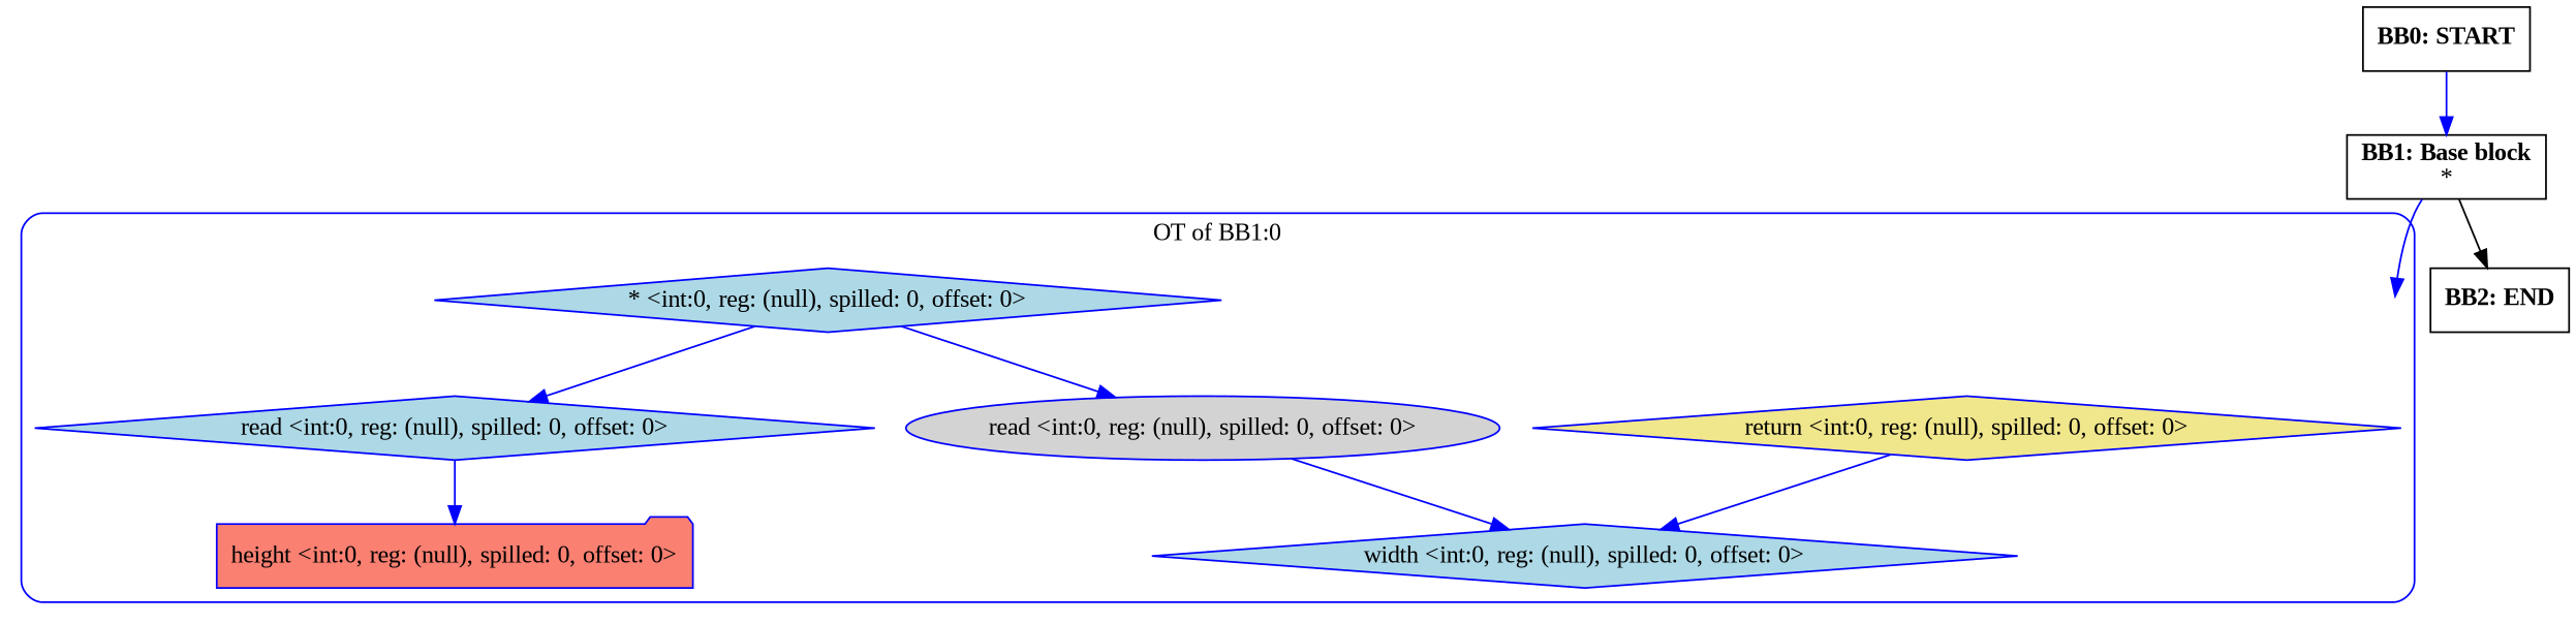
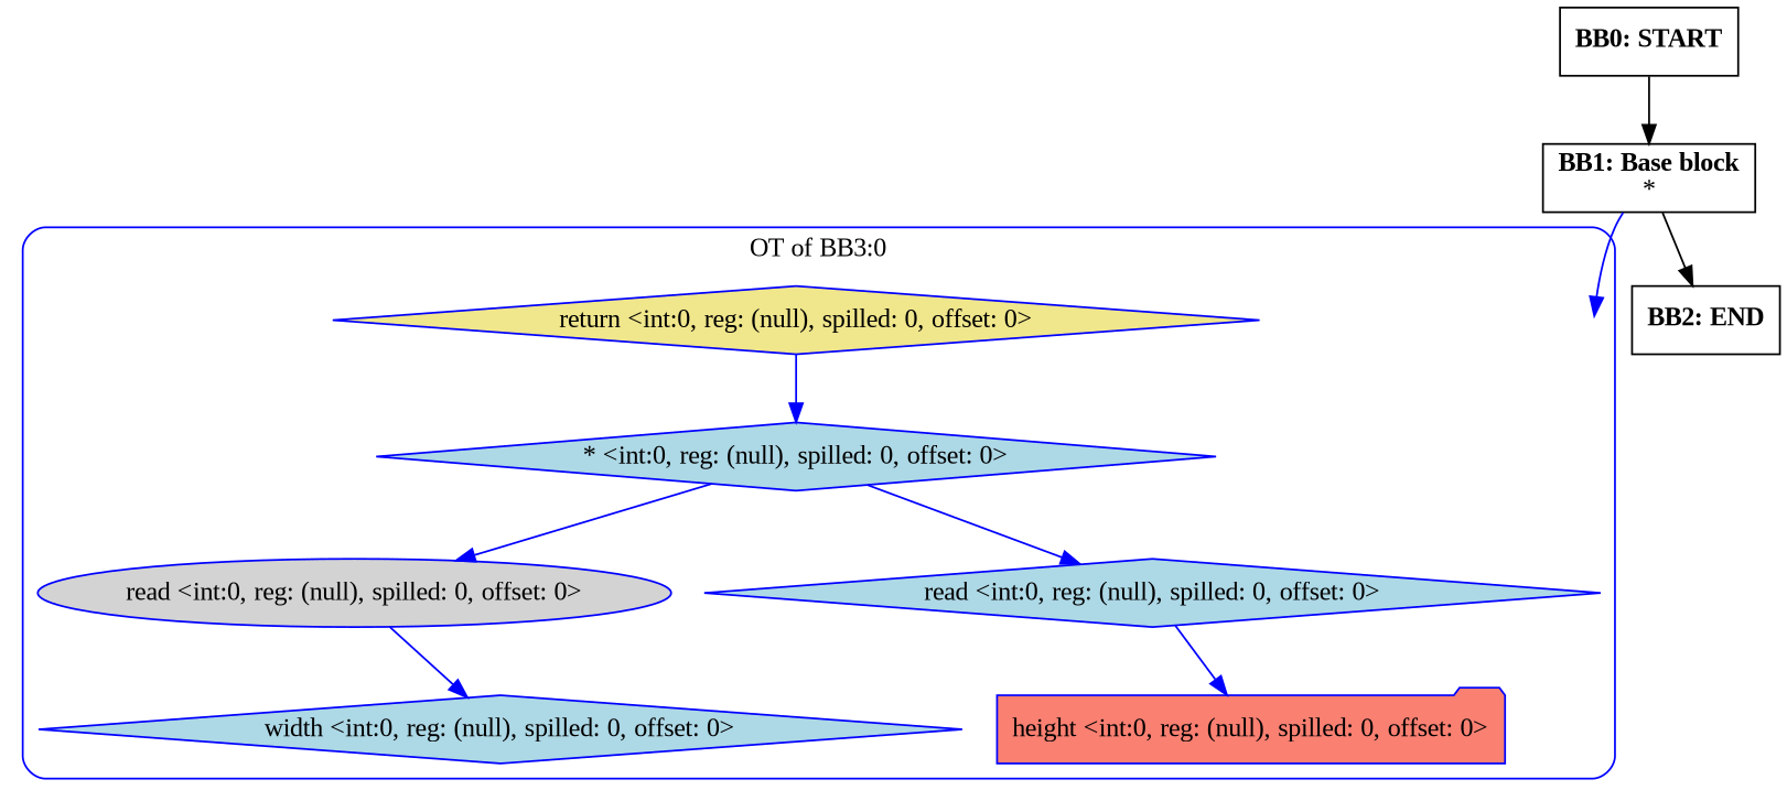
  digraph {
    compound=true
    fontname="Liberation Serif"
    splines=true
    node [fontname="Liberation Serif" shape=diamond style=filled color=blue]
    edge [color=blue fontname="Liberation Serif"]
    entry0 [shape=point style=invis color=""]
    n2 [fillcolor=khaki label="return <int:0, reg: (null), spilled: 0, offset: 0>"]
    n3 [fillcolor=lightblue label="* <int:0, reg: (null), spilled: 0, offset: 0>"]
    n4 [fillcolor=lightgrey label="read <int:0, reg: (null), spilled: 0, offset: 0>" shape=ellipse]
    n5 [fillcolor=lightblue label="read <int:0, reg: (null), spilled: 0, offset: 0>"]
    n6 [fillcolor=lightblue label="width <int:0, reg: (null), spilled: 0, offset: 0>"]
    n7 [fillcolor=salmon label="height <int:0, reg: (null), spilled: 0, offset: 0>" shape=folder]
    n8 [label=<<B>BB2: END</B><BR ALIGN="CENTER"/>> shape=rectangle style="" color=""]
    n9 [label=<<B>BB1: Base block</B><BR ALIGN="CENTER"/>*<BR ALIGN="CENTER"/>> shape=rectangle style="" color=""]
    n10 [label=<<B>BB0: START</B><BR ALIGN="CENTER"/>> shape=rectangle style="" color=""]
    subgraph cluster_1 {
      color=blue
-     label="OT of BB1:0"
+     label="OT of BB3:0"
      style=rounded
      entry0
      n2
      n3
      n4
      n5
      n6
      n7
    }
-   n2 -> n6
+   n2 -> n3
    n3 -> n4
    n3 -> n5
    n4 -> n6
    n5 -> n7
    n9 -> entry0
    n9 -> n8 [color=""]
-   n10 -> n9
+   n10 -> n9 [color=""]
  }
